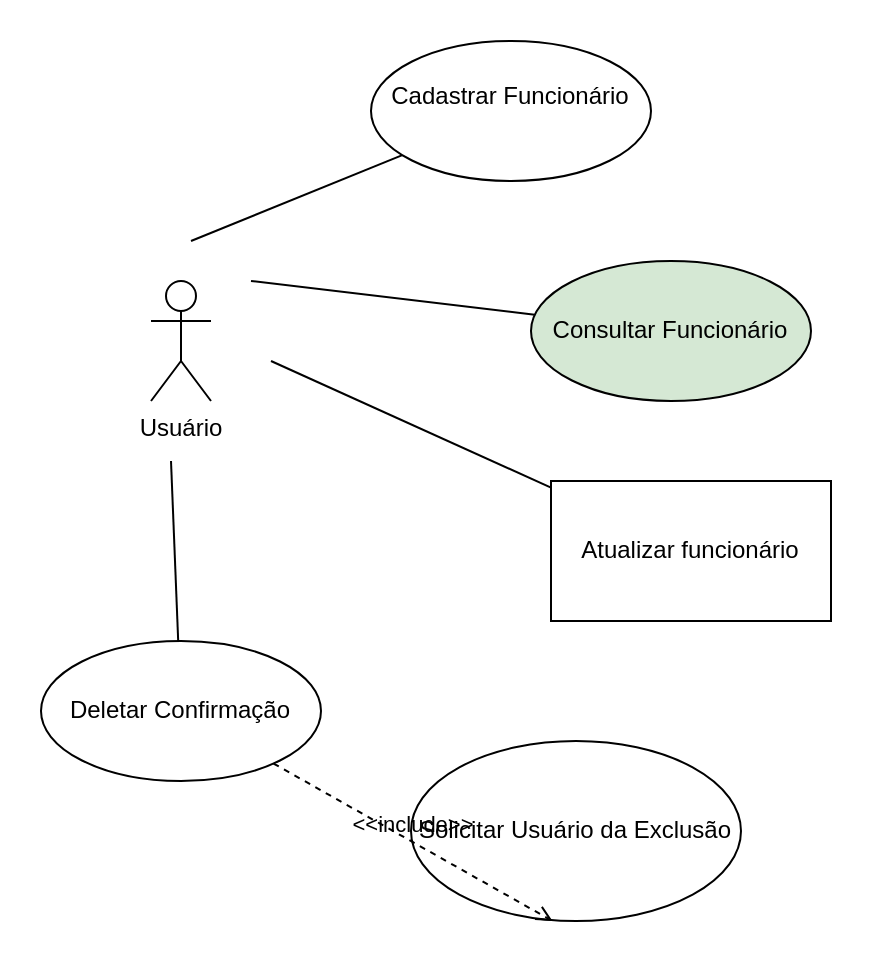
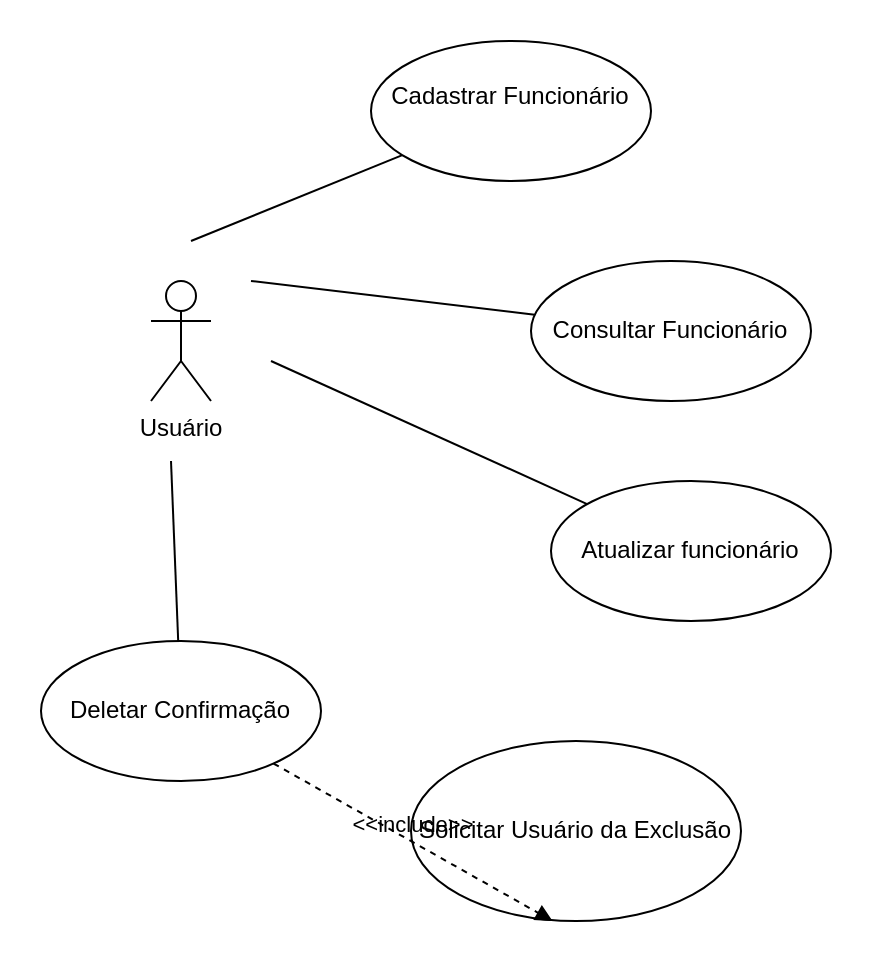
  <mxCell id="0" />
  <mxCell id="1" parent="0" />
  <mxCell id="2" style="rounded=0;orthogonalLoop=1;jettySize=auto;html=1;endArrow=none;endFill=0;" edge="1" parent="1" source="3"><mxGeometry relative="1" as="geometry"><mxPoint x="125" y="140" as="targetPoint" /></mxGeometry></mxCell>
- <mxCell id="3" value="Consultar Funcionário" style="ellipse;whiteSpace=wrap;html=1;fillColor=#d5e8d4;" vertex="1" parent="1"><mxGeometry x="265" y="130" width="140" height="70" as="geometry" /></mxCell>
+ <mxCell id="3" value="Consultar Funcionário" style="ellipse;whiteSpace=wrap;html=1;" vertex="1" parent="1"><mxGeometry x="265" y="130" width="140" height="70" as="geometry" /></mxCell>
  <mxCell id="4" value="Usuário" style="shape=umlActor;html=1;verticalLabelPosition=bottom;verticalAlign=top;align=center;" vertex="1" parent="1"><mxGeometry x="75" y="140" width="30" height="60" as="geometry" /></mxCell>
  <mxCell id="5" style="rounded=0;orthogonalLoop=1;jettySize=auto;html=1;endArrow=none;endFill=0;" edge="1" parent="1" source="6"><mxGeometry relative="1" as="geometry"><mxPoint x="95" y="120" as="targetPoint" /></mxGeometry></mxCell>
  <mxCell id="6" value="Cadastrar Funcionário&lt;div&gt;&lt;br&gt;&lt;/div&gt;" style="ellipse;whiteSpace=wrap;html=1;" vertex="1" parent="1"><mxGeometry x="185" y="20" width="140" height="70" as="geometry" /></mxCell>
  <mxCell id="7" style="rounded=0;orthogonalLoop=1;jettySize=auto;html=1;endArrow=none;endFill=0;" edge="1" parent="1" source="8"><mxGeometry relative="1" as="geometry"><mxPoint x="85" y="230" as="targetPoint" /></mxGeometry></mxCell>
  <mxCell id="8" value="Deletar Confirmação" style="ellipse;whiteSpace=wrap;html=1;" vertex="1" parent="1"><mxGeometry x="20" y="320" width="140" height="70" as="geometry" /></mxCell>
  <mxCell id="9" style="rounded=0;orthogonalLoop=1;jettySize=auto;html=1;endArrow=none;endFill=0;" edge="1" parent="1" source="10"><mxGeometry relative="1" as="geometry"><mxPoint x="135" y="180" as="targetPoint" /></mxGeometry></mxCell>
- <mxCell id="10" value="Atualizar funcionário" style="whiteSpace=wrap;html=1;rounded=0;" vertex="1" parent="1"><mxGeometry x="275" y="240" width="140" height="70" as="geometry" /></mxCell>
+ <mxCell id="10" value="Atualizar funcionário" style="ellipse;whiteSpace=wrap;html=1;" vertex="1" parent="1"><mxGeometry x="275" y="240" width="140" height="70" as="geometry" /></mxCell>
  <mxCell id="11" value="Solicitar Usuário da Exclusão" style="ellipse;whiteSpace=wrap;html=1;" vertex="1" parent="1"><mxGeometry x="205" y="370" width="165" height="90" as="geometry" /></mxCell>
- <mxCell id="12" value="&amp;lt;&amp;lt;include&amp;gt;&amp;gt;" style="edgeStyle=none;html=1;endArrow=open;verticalAlign=bottom;dashed=1;labelBackgroundColor=none;rounded=0;entryX=0.429;entryY=1;entryDx=0;entryDy=0;entryPerimeter=0;" edge="1" parent="1" source="8" target="11"><mxGeometry width="160" relative="1" as="geometry"><mxPoint x="175" y="380" as="sourcePoint" /><mxPoint x="335" y="380" as="targetPoint" /></mxGeometry></mxCell>
+ <mxCell id="12" value="&amp;lt;&amp;lt;include&amp;gt;&amp;gt;" style="edgeStyle=none;html=1;endArrow=block;verticalAlign=bottom;dashed=1;labelBackgroundColor=none;rounded=0;entryX=0.429;entryY=1;entryDx=0;entryDy=0;entryPerimeter=0;" edge="1" parent="1" source="8" target="11"><mxGeometry width="160" relative="1" as="geometry"><mxPoint x="175" y="380" as="sourcePoint" /><mxPoint x="335" y="380" as="targetPoint" /></mxGeometry></mxCell>
